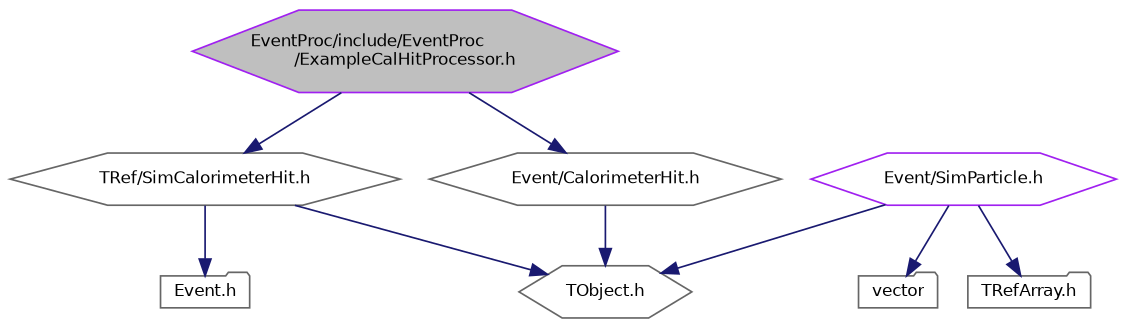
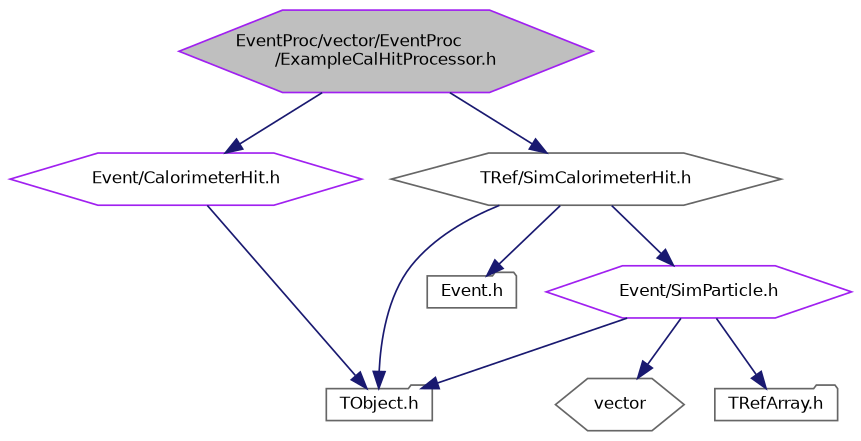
  digraph {
    node [color=gray40 fillcolor=white fontname=Helvetica fontsize=10 shape=hexagon style=filled]
    edge [color=midnightblue fontname=Helvetica fontsize=10 labelfontname=Helvetica labelfontsize=10 style=solid]
-   n1 [color=purple fillcolor=grey75 fontcolor=black height=0.2 label="EventProc/include/EventProc\l/ExampleCalHitProcessor.h" width=0.4]
-   n2 [height=0.2 label="Event/CalorimeterHit.h" width=0.4]
+   n1 [color=purple fillcolor=grey75 fontcolor=black height=0.2 label="EventProc/vector/EventProc\l/ExampleCalHitProcessor.h" width=0.4]
+   n2 [color=purple height=0.2 label="Event/CalorimeterHit.h" width=0.4]
    n3 [height=0.2 label="TRef/SimCalorimeterHit.h" width=0.4]
-   n4 [height=0.2 label="TObject.h" width=0.4]
+   n4 [height=0.2 label="TObject.h" shape=folder width=0.4]
    n5 [height=0.2 label="Event.h" shape=folder width=0.4]
    n6 [color=purple height=0.2 label="Event/SimParticle.h" width=0.4]
-   n7 [height=0.2 label=vector shape=folder width=0.4]
+   n7 [height=0.2 label=vector width=0.4]
    n8 [height=0.2 label="TRefArray.h" shape=folder width=0.4]
    n1 -> n2
    n1 -> n3
    n2 -> n4
    n3 -> n4
    n3 -> n5
+   n3 -> n6
    n6 -> n4
    n6 -> n7
    n6 -> n8
  }
